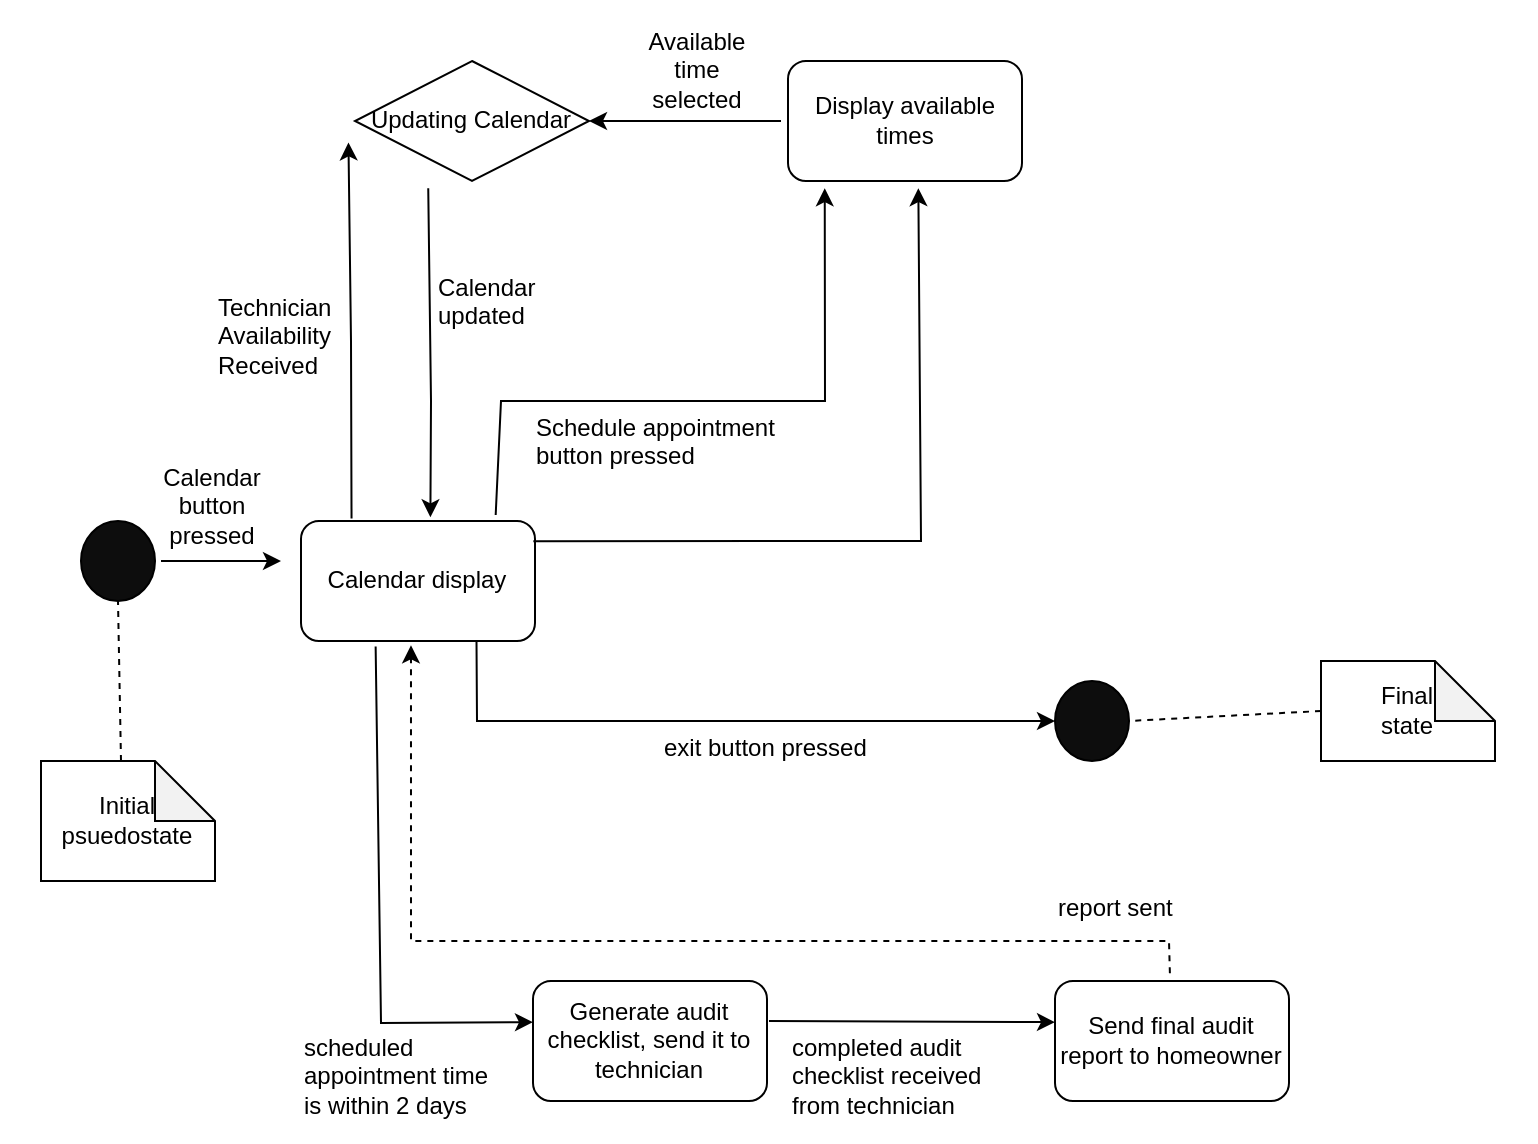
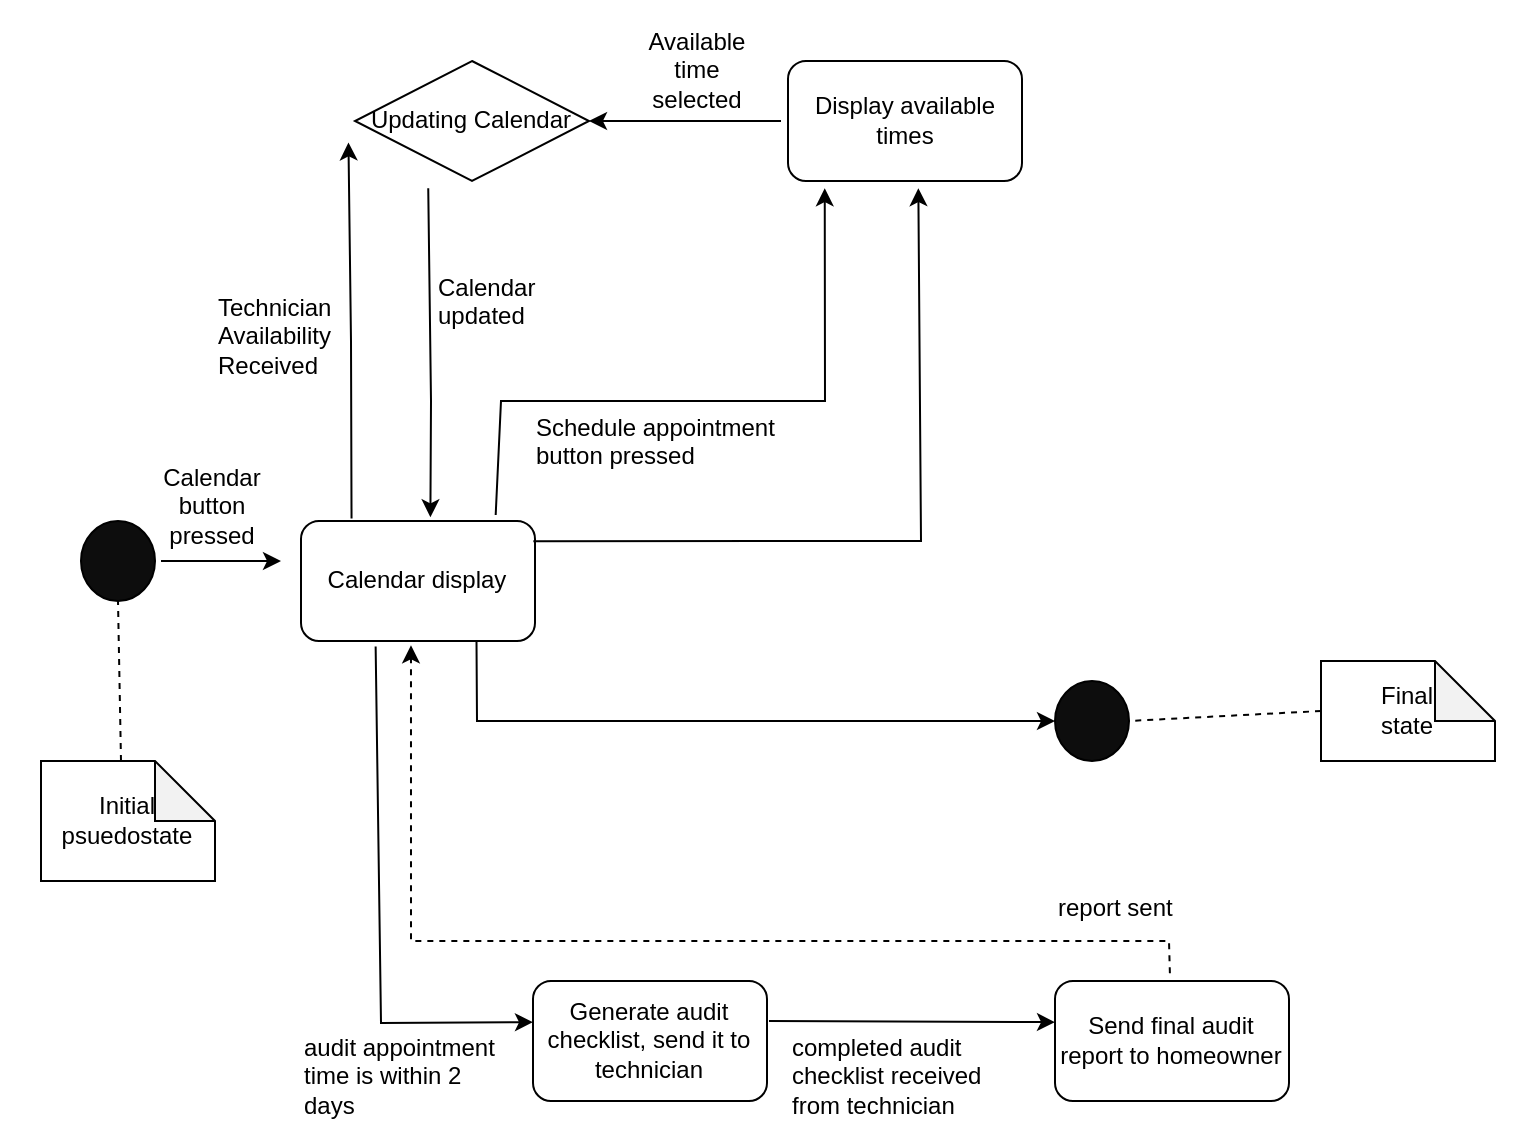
  <mxCell id="0" />
  <mxCell id="1" parent="0" />
  <mxCell id="2" value="" style="ellipse;whiteSpace=wrap;html=1;aspect=fixed;fillColor=#0d0d0d;" parent="1" vertex="1"><mxGeometry x="40" y="260" width="37" height="40" as="geometry" /></mxCell>
  <mxCell id="3" value="Initial psuedostate" style="shape=note;whiteSpace=wrap;html=1;backgroundOutline=1;darkOpacity=0.05;" parent="1" vertex="1"><mxGeometry y="380" width="87" height="60" as="geometry" x="20" /></mxCell>
  <mxCell id="4" value="" style="endArrow=none;dashed=1;html=1;rounded=0;entryX=0.5;entryY=1;entryDx=0;entryDy=0;strokeColor=#000000;" parent="1" target="2" edge="1"><mxGeometry width="50" height="50" relative="1" as="geometry"><mxPoint x="60" y="380" as="sourcePoint" /><mxPoint x="100" y="330" as="targetPoint" /></mxGeometry></mxCell>
  <mxCell id="5" value="" style="endArrow=classic;html=1;rounded=0;" parent="1" edge="1"><mxGeometry width="50" height="50" relative="1" as="geometry"><mxPoint x="80" y="280" as="sourcePoint" /><mxPoint x="140" y="280" as="targetPoint" /></mxGeometry></mxCell>
  <mxCell id="6" value="" style="endArrow=classic;html=1;rounded=0;entryX=1;entryY=0.5;entryDx=0;entryDy=0;" parent="1" edge="1" target="8"><mxGeometry width="50" height="50" relative="1" as="geometry"><mxPoint x="390" y="60" as="sourcePoint" /><mxPoint x="660" y="200" as="targetPoint" /></mxGeometry></mxCell>
  <mxCell id="7" value="Generate audit checklist, send it to technician" style="rounded=1;whiteSpace=wrap;html=1;" parent="1" vertex="1"><mxGeometry x="266" y="490" width="117" height="60" as="geometry" /></mxCell>
  <mxCell id="8" value="Updating Calendar" style="rhombus;whiteSpace=wrap;html=1;" parent="1" vertex="1"><mxGeometry x="177" y="30" width="117" height="60" as="geometry" /></mxCell>
  <mxCell id="9" value="" style="endArrow=classic;html=1;rounded=0;exitX=0.216;exitY=-0.021;exitDx=0;exitDy=0;exitPerimeter=0;entryX=-0.028;entryY=0.679;entryDx=0;entryDy=0;entryPerimeter=0;" parent="1" edge="1" target="8" source="15"><mxGeometry width="50" height="50" relative="1" as="geometry"><mxPoint x="260" y="241" as="sourcePoint" /><mxPoint x="230" y="190" as="targetPoint" /><Array as="points"><mxPoint x="175" y="170" /></Array></mxGeometry></mxCell>
  <mxCell id="10" value="" style="endArrow=classic;html=1;rounded=0;exitX=0.491;exitY=-0.064;exitDx=0;exitDy=0;exitPerimeter=0;entryX=0.47;entryY=1.036;entryDx=0;entryDy=0;entryPerimeter=0;dashed=1;" parent="1" target="15" edge="1" source="28"><mxGeometry width="50" height="50" relative="1" as="geometry"><mxPoint x="710" y="400" as="sourcePoint" /><mxPoint x="1120.72" y="279.5" as="targetPoint" /><Array as="points"><mxPoint x="584" y="470" /><mxPoint x="205" y="470" /></Array></mxGeometry></mxCell>
  <mxCell id="11" value="" style="ellipse;whiteSpace=wrap;html=1;aspect=fixed;fillColor=#0d0d0d;" parent="1" vertex="1"><mxGeometry x="527" y="340" width="37" height="40" as="geometry" /></mxCell>
  <mxCell id="12" value="Final &lt;br&gt;state" style="shape=note;whiteSpace=wrap;html=1;backgroundOutline=1;darkOpacity=0.05;" parent="1" vertex="1"><mxGeometry x="660" y="330" width="87" height="50" as="geometry" /></mxCell>
  <mxCell id="13" value="" style="endArrow=none;dashed=1;html=1;rounded=0;entryX=1;entryY=0.5;entryDx=0;entryDy=0;strokeColor=#000000;exitX=0;exitY=0.5;exitDx=0;exitDy=0;exitPerimeter=0;" parent="1" target="11" edge="1" source="12"><mxGeometry width="50" height="50" relative="1" as="geometry"><mxPoint x="1150" y="380" as="sourcePoint" /><mxPoint x="1190" y="330" as="targetPoint" /></mxGeometry></mxCell>
  <mxCell id="14" value="Available time selected" style="text;html=1;strokeColor=none;fillColor=none;align=center;verticalAlign=middle;whiteSpace=wrap;rounded=0;" parent="1" vertex="1"><mxGeometry x="320" y="20" width="57" height="30" as="geometry" /></mxCell>
  <mxCell id="15" value="Calendar display" style="rounded=1;whiteSpace=wrap;html=1;" parent="1" vertex="1"><mxGeometry x="150" y="260" width="117" height="60" as="geometry" /></mxCell>
  <mxCell id="16" value="Calendar button pressed" style="text;html=1;strokeColor=none;fillColor=none;align=center;verticalAlign=middle;whiteSpace=wrap;rounded=0;" vertex="1" parent="1"><mxGeometry x="70" y="230" width="71.5" height="45" as="geometry" /></mxCell>
  <mxCell id="17" value="Technician Availability Received" style="text;whiteSpace=wrap;html=1;" vertex="1" parent="1"><mxGeometry x="107" y="140" width="70" height="40" as="geometry" /></mxCell>
  <mxCell id="18" value="" style="endArrow=classic;html=1;rounded=0;exitX=0.313;exitY=1.06;exitDx=0;exitDy=0;exitPerimeter=0;entryX=0.553;entryY=-0.031;entryDx=0;entryDy=0;entryPerimeter=0;" edge="1" parent="1" source="8" target="15"><mxGeometry width="50" height="50" relative="1" as="geometry"><mxPoint x="390" y="275" as="sourcePoint" /><mxPoint x="445" y="206" as="targetPoint" /><Array as="points"><mxPoint x="215" y="200" /></Array></mxGeometry></mxCell>
  <mxCell id="19" value="Calendar updated" style="text;whiteSpace=wrap;html=1;" vertex="1" parent="1"><mxGeometry x="217" y="130" width="70" height="40" as="geometry" /></mxCell>
  <mxCell id="20" value="" style="endArrow=classic;html=1;rounded=0;exitX=0.832;exitY=-0.05;exitDx=0;exitDy=0;exitPerimeter=0;entryX=0.157;entryY=1.06;entryDx=0;entryDy=0;entryPerimeter=0;" edge="1" parent="1" source="15" target="22"><mxGeometry width="50" height="50" relative="1" as="geometry"><mxPoint x="267" y="309.43" as="sourcePoint" /><mxPoint x="410" y="310" as="targetPoint" /><Array as="points"><mxPoint x="250" y="200" /><mxPoint x="412" y="200" /></Array></mxGeometry></mxCell>
  <mxCell id="21" value="Schedule appointment button pressed" style="text;whiteSpace=wrap;html=1;" vertex="1" parent="1"><mxGeometry x="266" y="200" width="124" height="40" as="geometry" /></mxCell>
  <mxCell id="22" value="Display available times" style="rounded=1;whiteSpace=wrap;html=1;" vertex="1" parent="1"><mxGeometry x="393.5" y="30" width="117" height="60" as="geometry" /></mxCell>
  <mxCell id="23" value="" style="endArrow=classic;html=1;rounded=0;exitX=0.993;exitY=0.169;exitDx=0;exitDy=0;exitPerimeter=0;entryX=0.557;entryY=1.06;entryDx=0;entryDy=0;entryPerimeter=0;" edge="1" parent="1" source="15" target="22"><mxGeometry width="50" height="50" relative="1" as="geometry"><mxPoint x="240" y="380" as="sourcePoint" /><mxPoint x="490" y="330" as="targetPoint" /><Array as="points"><mxPoint x="460" y="270" /></Array></mxGeometry></mxCell>
  <mxCell id="24" value="" style="endArrow=classic;html=1;rounded=0;exitX=0.319;exitY=1.045;exitDx=0;exitDy=0;exitPerimeter=0;" edge="1" parent="1" source="15"><mxGeometry width="50" height="50" relative="1" as="geometry"><mxPoint x="123" y="510" as="sourcePoint" /><mxPoint x="266" y="510.57" as="targetPoint" /><Array as="points"><mxPoint x="190" y="511" /></Array></mxGeometry></mxCell>
- <mxCell id="25" value="scheduled appointment time is within 2 days" style="text;whiteSpace=wrap;html=1;" vertex="1" parent="1"><mxGeometry x="150" y="510" width="103" height="40" as="geometry" /></mxCell>
+ <mxCell id="25" value="audit appointment time is within 2 days" style="text;whiteSpace=wrap;html=1;" vertex="1" parent="1"><mxGeometry x="150" y="510" width="103" height="40" as="geometry" /></mxCell>
  <mxCell id="26" value="" style="endArrow=classic;html=1;rounded=0;" edge="1" parent="1"><mxGeometry width="50" height="50" relative="1" as="geometry"><mxPoint x="384" y="510" as="sourcePoint" /><mxPoint x="527" y="510.57" as="targetPoint" /></mxGeometry></mxCell>
  <mxCell id="27" value="completed audit checklist received from technician" style="text;whiteSpace=wrap;html=1;" vertex="1" parent="1"><mxGeometry x="393.5" y="510" width="103" height="40" as="geometry" /></mxCell>
  <mxCell id="28" value="Send final audit report to homeowner" style="rounded=1;whiteSpace=wrap;html=1;" vertex="1" parent="1"><mxGeometry x="527" y="490" width="117" height="60" as="geometry" /></mxCell>
  <mxCell id="29" value="report sent" style="text;whiteSpace=wrap;html=1;" vertex="1" parent="1"><mxGeometry x="527" y="440" width="68" height="20" as="geometry" /></mxCell>
  <mxCell id="30" value="" style="endArrow=classic;html=1;rounded=0;entryX=0;entryY=0.5;entryDx=0;entryDy=0;exitX=0.75;exitY=1;exitDx=0;exitDy=0;" edge="1" parent="1" source="15" target="11"><mxGeometry width="50" height="50" relative="1" as="geometry"><mxPoint x="396.5" y="370" as="sourcePoint" /><mxPoint x="300.5" y="370" as="targetPoint" /><Array as="points"><mxPoint x="238" y="360" /></Array></mxGeometry></mxCell>
- <mxCell id="31" value="exit button pressed" style="text;whiteSpace=wrap;html=1;" vertex="1" parent="1"><mxGeometry x="330" y="360" width="120" height="40" as="geometry" /></mxCell>
